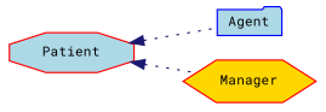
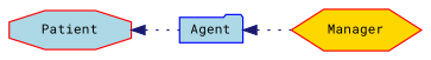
  digraph {
    fontname="Roboto Mono"
    rankdir=LR
    node [color=red fillcolor=lightblue fontname="Roboto Mono" fontsize=10 style=filled]
    edge [color=midnightblue dir=back fontname="Roboto Mono" fontsize=10 labelfontname=Helvetica labelfontsize=10 style=dotted]
    n1 [color=blue fontcolor=black height=0.2 label=Agent shape=folder width=0.4]
    n2 [fillcolor=gold height=0.2 label=Manager shape=hexagon width=0.4]
    n3 [height=0.2 label=Patient shape=octagon width=0.4]
-   n3 -> n2
+   n1 -> n2
    n3 -> n1
  }
